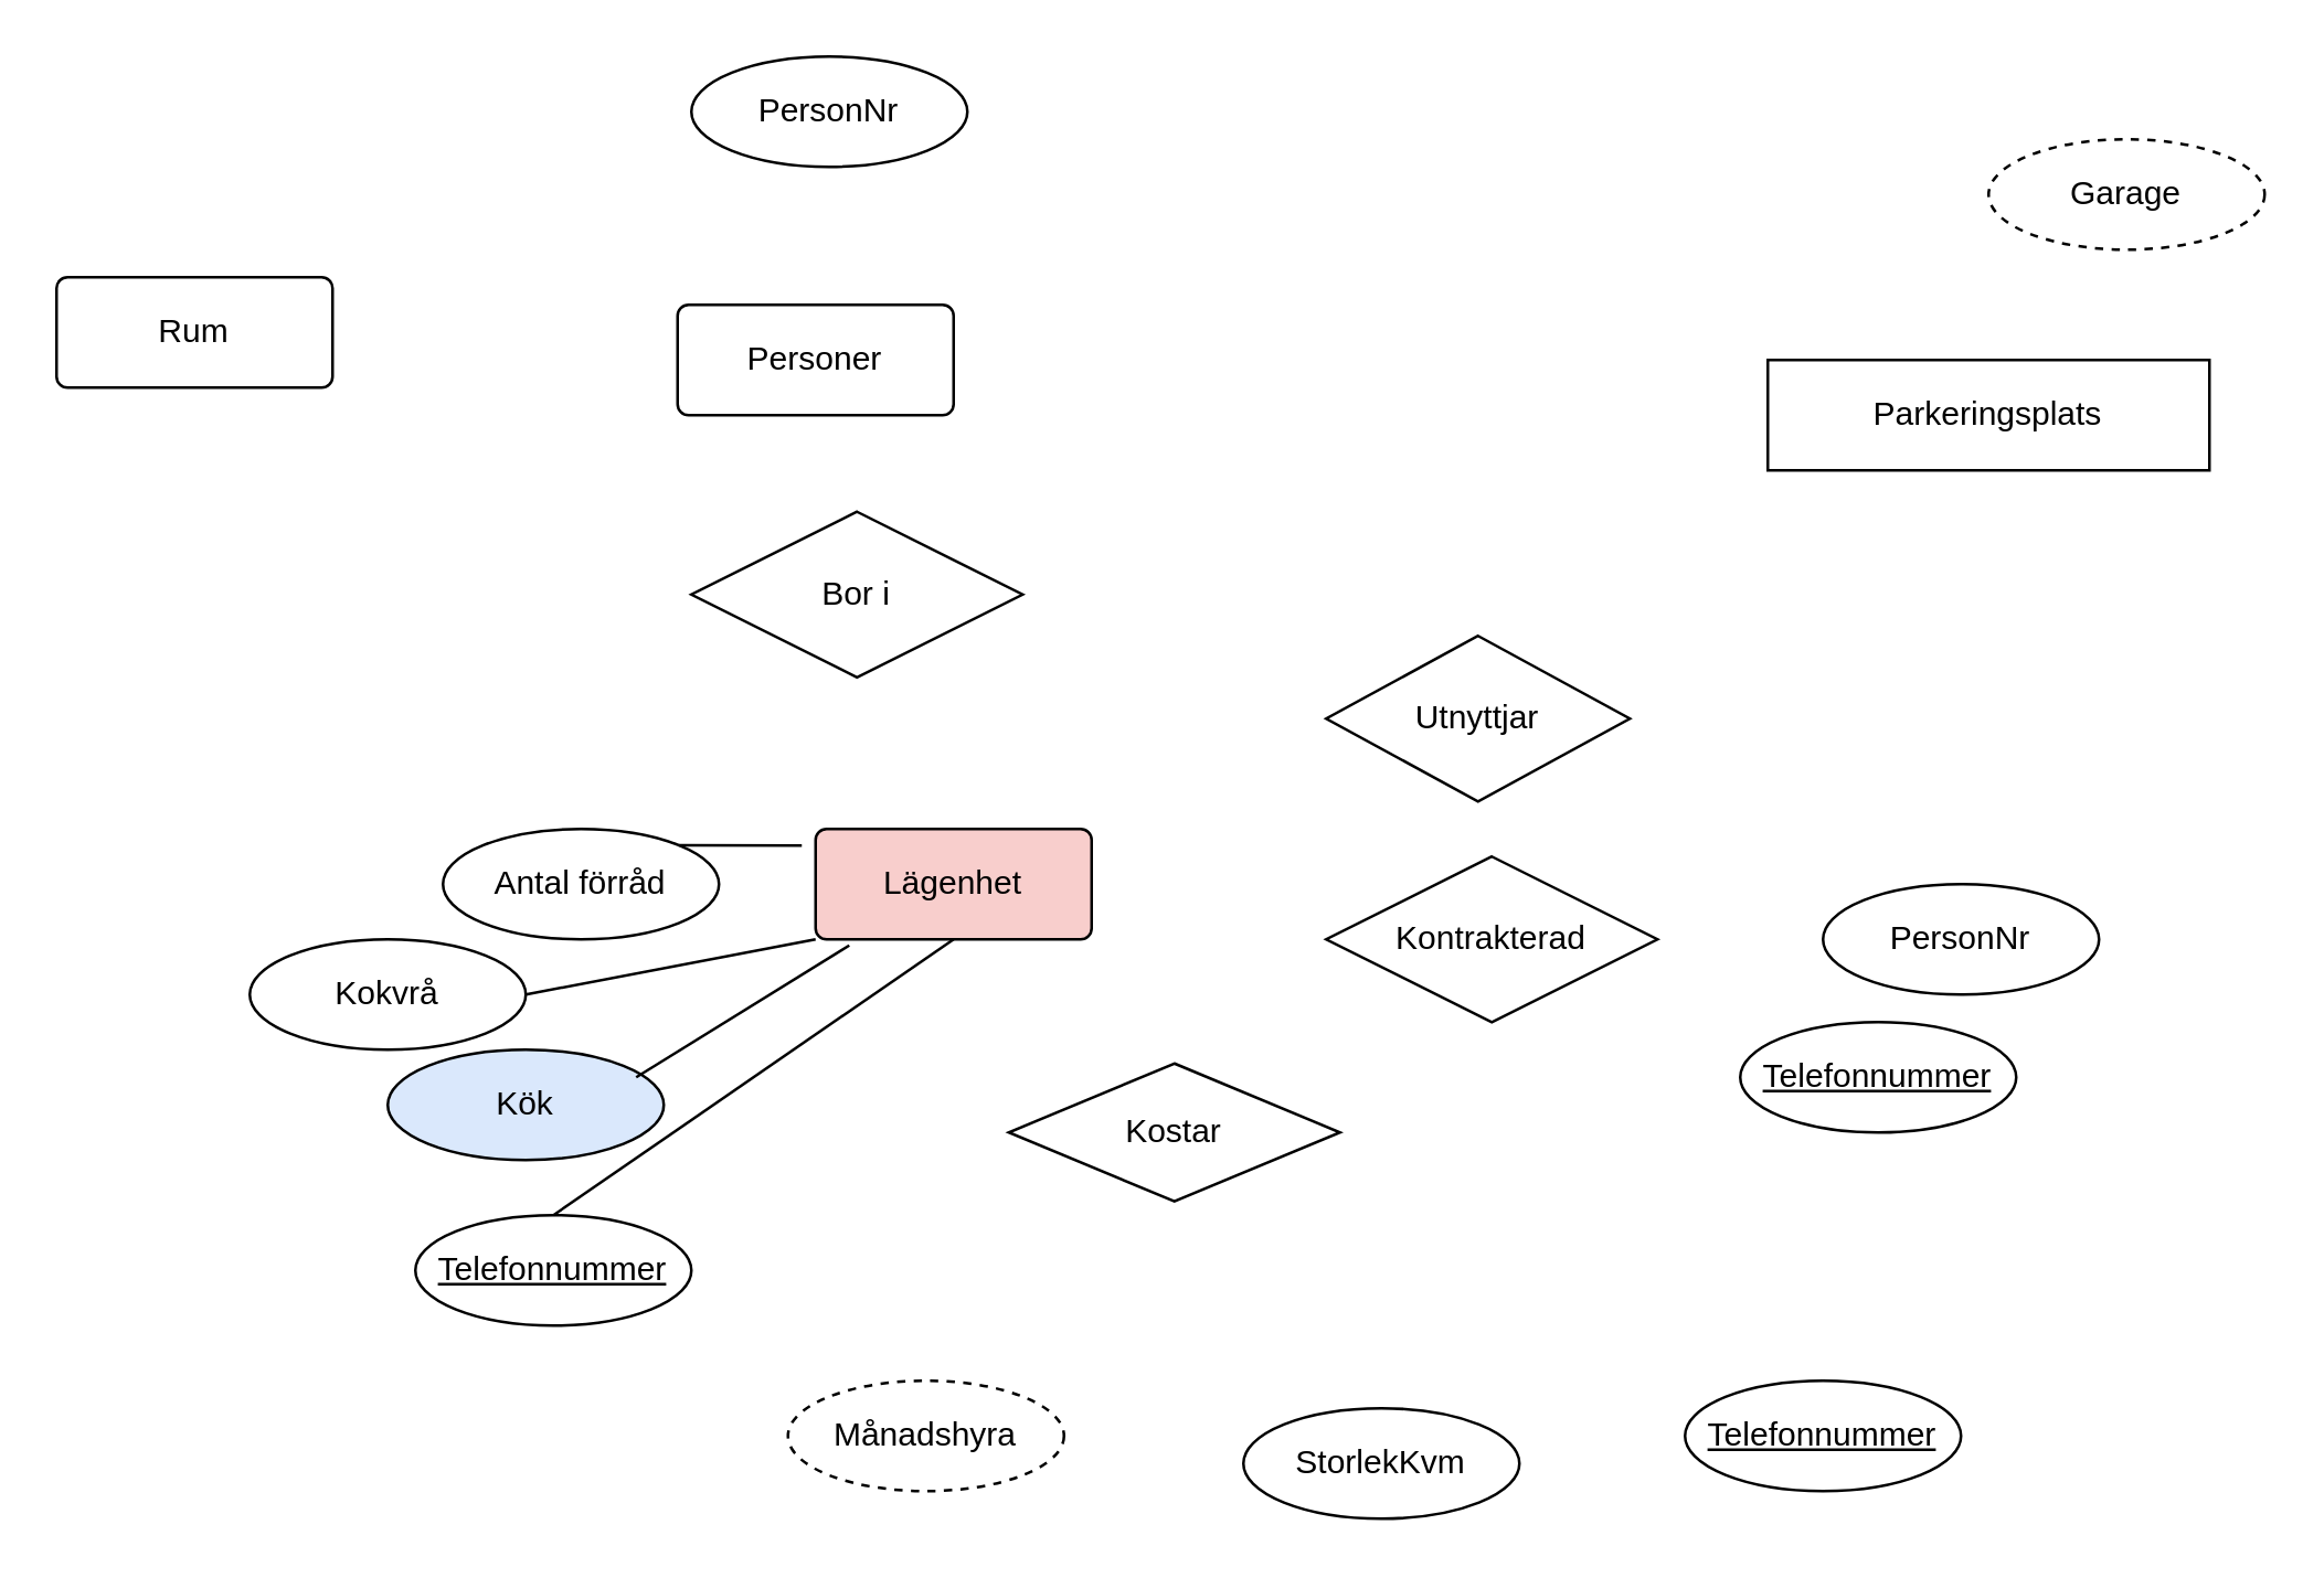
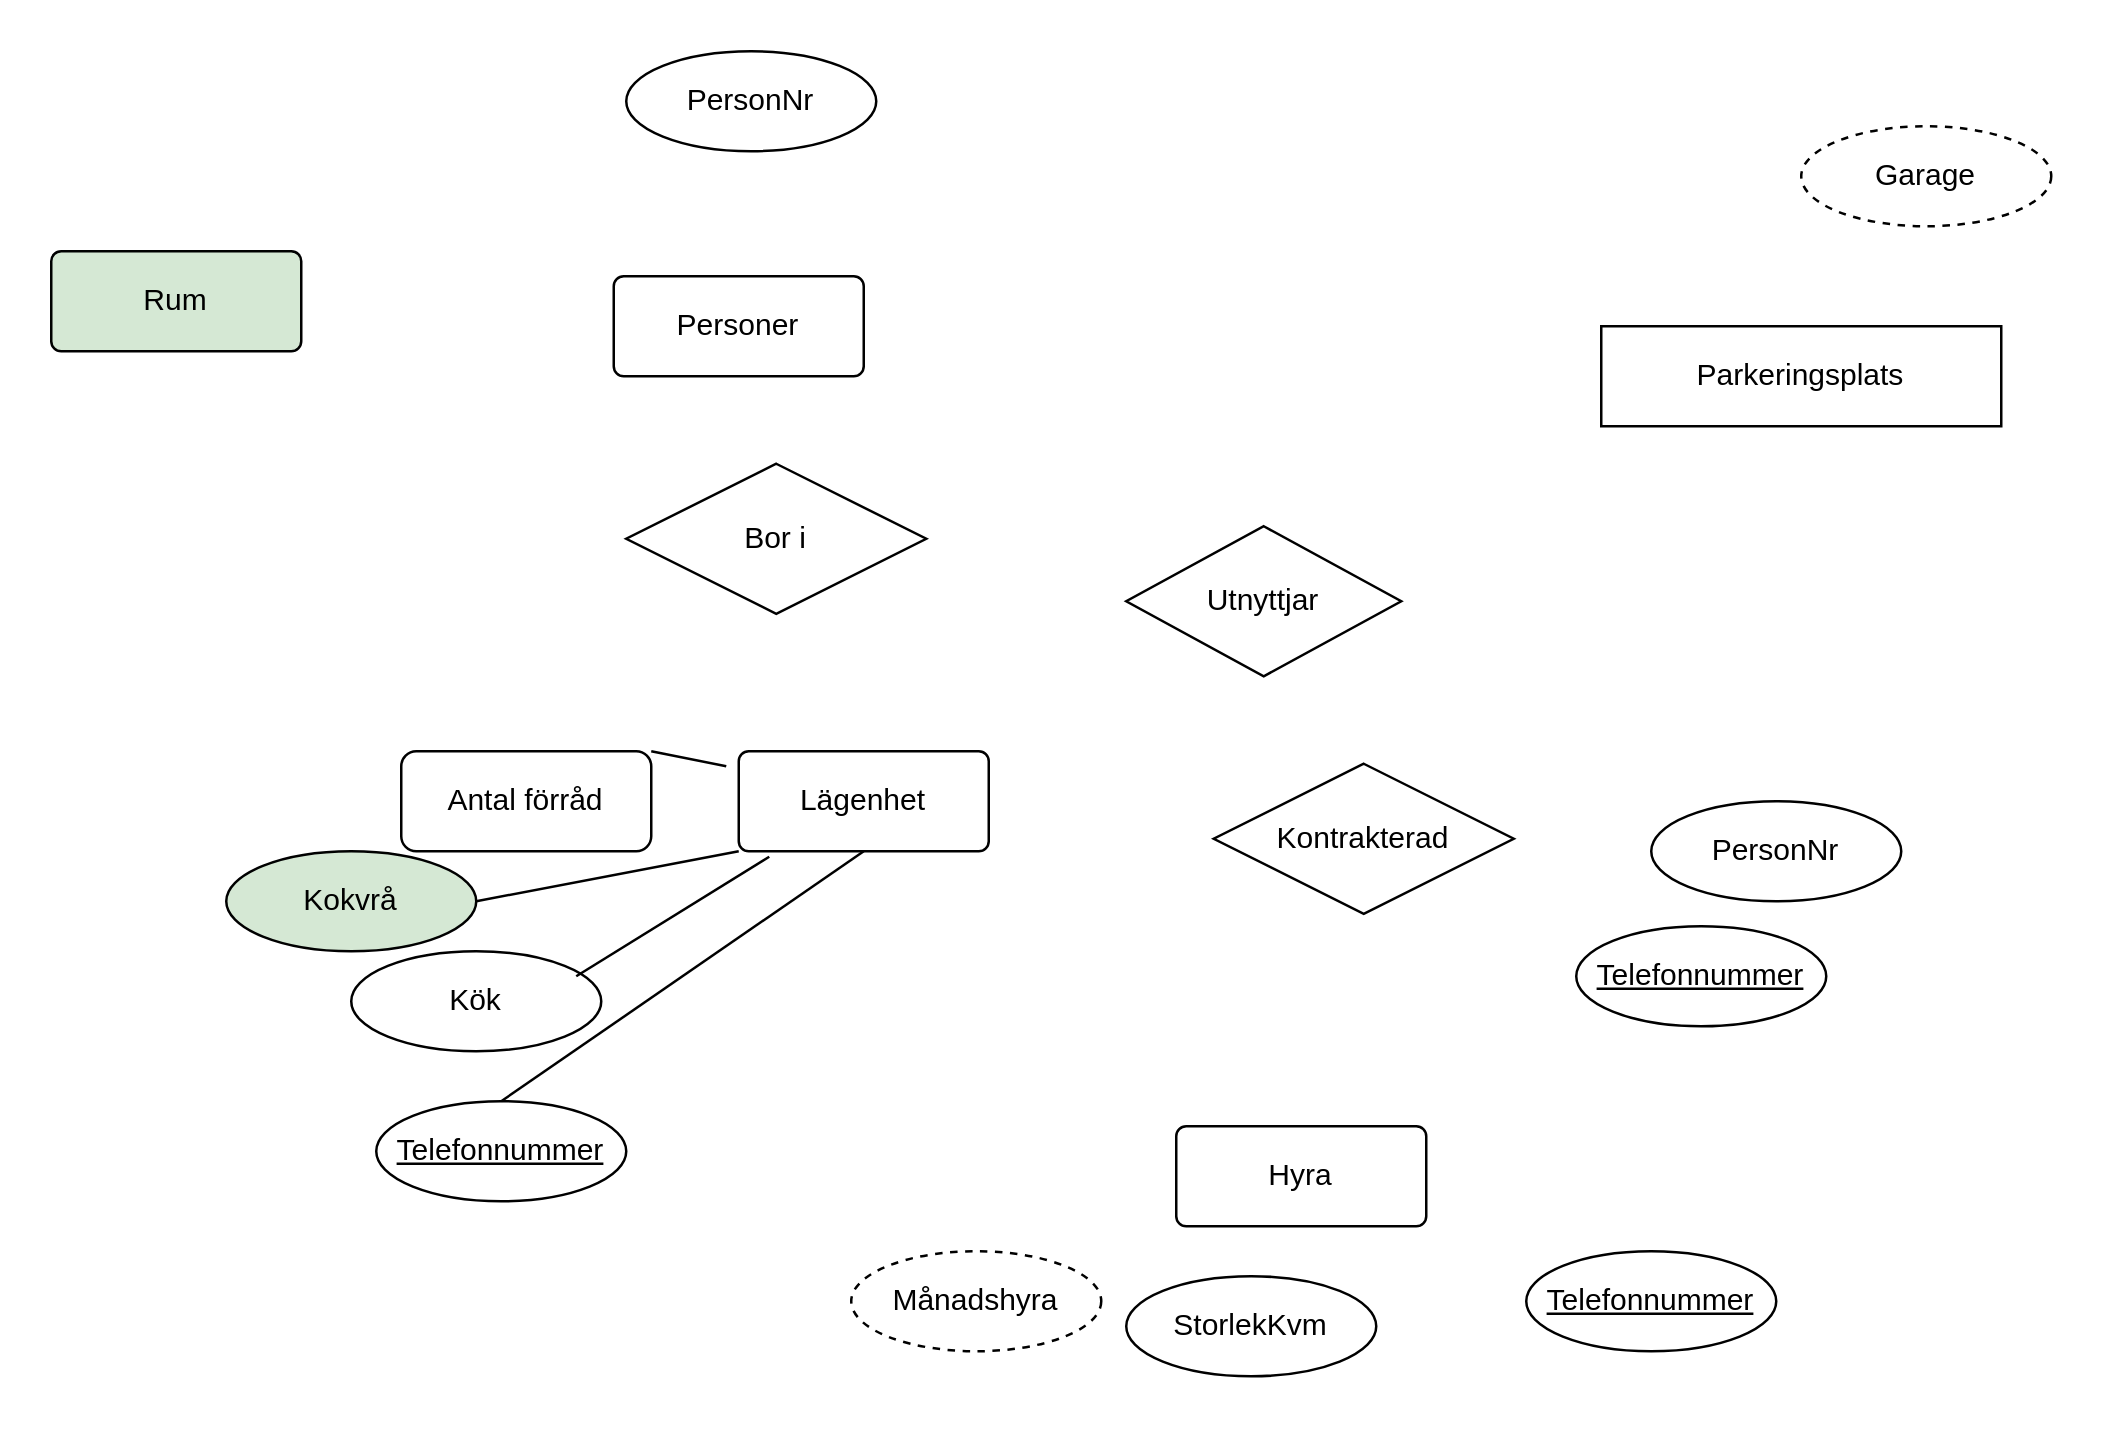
  <mxCell id="0" />
  <mxCell id="1" parent="0" />
- <mxCell id="2" value="Lägenhet" style="rounded=1;arcSize=10;whiteSpace=wrap;html=1;align=center;fillColor=#f8cecc;" vertex="1" parent="1"><mxGeometry x="295" y="300" width="100" height="40" as="geometry" /></mxCell>
+ <mxCell id="2" value="Lägenhet" style="rounded=1;arcSize=10;whiteSpace=wrap;html=1;align=center;" vertex="1" parent="1"><mxGeometry x="295" y="300" width="100" height="40" as="geometry" /></mxCell>
  <mxCell id="3" style="edgeStyle=orthogonalEdgeStyle;rounded=0;orthogonalLoop=1;jettySize=auto;html=1;exitX=0.5;exitY=0;exitDx=0;exitDy=0;" edge="1" parent="1" source="4"><mxGeometry relative="1" as="geometry"><mxPoint x="50" y="110" as="targetPoint" /></mxGeometry></mxCell>
- <mxCell id="4" value="Rum" style="rounded=1;arcSize=10;whiteSpace=wrap;html=1;align=center;" vertex="1" parent="1"><mxGeometry x="20" y="100" width="100" height="40" as="geometry" /></mxCell>
- <mxCell id="5" value="Kök" style="ellipse;whiteSpace=wrap;html=1;align=center;fillColor=#dae8fc;" vertex="1" parent="1"><mxGeometry x="140" y="380" width="100" height="40" as="geometry" /></mxCell>
- <mxCell id="6" value="Kokvrå" style="ellipse;whiteSpace=wrap;html=1;align=center;" vertex="1" parent="1"><mxGeometry x="90" y="340" width="100" height="40" as="geometry" /></mxCell>
- <mxCell id="7" value="Antal förråd" style="ellipse;whiteSpace=wrap;html=1;align=center;" vertex="1" parent="1"><mxGeometry x="160" y="300" width="100" height="40" as="geometry" /></mxCell>
+ <mxCell id="4" value="Rum" style="rounded=1;arcSize=10;whiteSpace=wrap;html=1;align=center;fillColor=#d5e8d4;" vertex="1" parent="1"><mxGeometry x="20" y="100" width="100" height="40" as="geometry" /></mxCell>
+ <mxCell id="5" value="Kök" style="ellipse;whiteSpace=wrap;html=1;align=center;" vertex="1" parent="1"><mxGeometry x="140" y="380" width="100" height="40" as="geometry" /></mxCell>
+ <mxCell id="6" value="Kokvrå" style="ellipse;whiteSpace=wrap;html=1;align=center;fillColor=#d5e8d4;" vertex="1" parent="1"><mxGeometry x="90" y="340" width="100" height="40" as="geometry" /></mxCell>
+ <mxCell id="7" value="Antal förråd" style="whiteSpace=wrap;html=1;align=center;rounded=1;" vertex="1" parent="1"><mxGeometry x="160" y="300" width="100" height="40" as="geometry" /></mxCell>
  <mxCell id="8" value="PersonNr" style="ellipse;whiteSpace=wrap;html=1;align=center;" vertex="1" parent="1"><mxGeometry x="660" y="320" width="100" height="40" as="geometry" /></mxCell>
  <mxCell id="9" value="PersonNr" style="ellipse;whiteSpace=wrap;html=1;align=center;" vertex="1" parent="1"><mxGeometry x="250" y="20" width="100" height="40" as="geometry" /></mxCell>
  <mxCell id="10" value="Parkeringsplats" style="whiteSpace=wrap;html=1;align=center;" vertex="1" parent="1"><mxGeometry x="640" y="130" width="160" height="40" as="geometry" /></mxCell>
  <mxCell id="11" value="Garage" style="ellipse;whiteSpace=wrap;html=1;align=center;dashed=1;" vertex="1" parent="1"><mxGeometry x="720" y="50" width="100" height="40" as="geometry" /></mxCell>
  <mxCell id="12" value="StorlekKvm" style="ellipse;whiteSpace=wrap;html=1;align=center;" vertex="1" parent="1"><mxGeometry x="450" y="510" width="100" height="40" as="geometry" /></mxCell>
  <mxCell id="13" value="Telefonnummer" style="ellipse;whiteSpace=wrap;html=1;align=center;fontStyle=4;" vertex="1" parent="1"><mxGeometry x="150" y="440" width="100" height="40" as="geometry" /></mxCell>
  <mxCell id="14" value="Bor i" style="shape=rhombus;perimeter=rhombusPerimeter;whiteSpace=wrap;html=1;align=center;" vertex="1" parent="1"><mxGeometry x="250" y="185" width="120" height="60" as="geometry" /></mxCell>
  <mxCell id="15" value="Personer" style="rounded=1;arcSize=10;whiteSpace=wrap;html=1;align=center;" vertex="1" parent="1"><mxGeometry x="245" y="110" width="100" height="40" as="geometry" /></mxCell>
- <mxCell id="16" value="Kontrakterad" style="shape=rhombus;perimeter=rhombusPerimeter;whiteSpace=wrap;html=1;align=center;" vertex="1" parent="1"><mxGeometry x="480" y="310" width="120" height="60" as="geometry" /></mxCell>
+ <mxCell id="16" value="Kontrakterad" style="shape=rhombus;perimeter=rhombusPerimeter;whiteSpace=wrap;html=1;align=center;" vertex="1" parent="1"><mxGeometry x="485" y="305" width="120" height="60" as="geometry" /></mxCell>
  <mxCell id="17" value="" style="endArrow=none;html=1;rounded=0;entryX=0.5;entryY=1;entryDx=0;entryDy=0;exitX=0.5;exitY=0;exitDx=0;exitDy=0;" edge="1" parent="1" source="13" target="2"><mxGeometry relative="1" as="geometry"><mxPoint x="210" y="370" as="sourcePoint" /><mxPoint x="370" y="370" as="targetPoint" /></mxGeometry></mxCell>
  <mxCell id="18" value="Telefonnummer" style="ellipse;whiteSpace=wrap;html=1;align=center;fontStyle=4;" vertex="1" parent="1"><mxGeometry x="630" y="370" width="100" height="40" as="geometry" /></mxCell>
- <mxCell id="19" value="Kostar" style="shape=rhombus;perimeter=rhombusPerimeter;whiteSpace=wrap;html=1;align=center;" vertex="1" parent="1"><mxGeometry x="365" y="385" width="120" height="50" as="geometry" /></mxCell>
+ <mxCell id="20" value="Hyra" style="rounded=1;arcSize=10;whiteSpace=wrap;html=1;align=center;" vertex="1" parent="1"><mxGeometry x="470" y="450" width="100" height="40" as="geometry" /></mxCell>
  <mxCell id="21" value="Telefonnummer" style="ellipse;whiteSpace=wrap;html=1;align=center;fontStyle=4;" vertex="1" parent="1"><mxGeometry x="610" y="500" width="100" height="40" as="geometry" /></mxCell>
- <mxCell id="22" value="Månadshyra" style="ellipse;whiteSpace=wrap;html=1;align=center;dashed=1;" vertex="1" parent="1"><mxGeometry x="285" y="500" width="100" height="40" as="geometry" /></mxCell>
- <mxCell id="23" value="Utnyttjar" style="shape=rhombus;perimeter=rhombusPerimeter;whiteSpace=wrap;html=1;align=center;" vertex="1" parent="1"><mxGeometry x="480" y="230" width="110" height="60" as="geometry" /></mxCell>
+ <mxCell id="22" value="Månadshyra" style="ellipse;whiteSpace=wrap;html=1;align=center;dashed=1;" vertex="1" parent="1"><mxGeometry x="340" y="500" width="100" height="40" as="geometry" /></mxCell>
+ <mxCell id="23" value="Utnyttjar" style="shape=rhombus;perimeter=rhombusPerimeter;whiteSpace=wrap;html=1;align=center;" vertex="1" parent="1"><mxGeometry x="450" y="210" width="110" height="60" as="geometry" /></mxCell>
  <mxCell id="24" value="" style="endArrow=none;html=1;rounded=0;entryX=0;entryY=1;entryDx=0;entryDy=0;" edge="1" parent="1" target="2"><mxGeometry relative="1" as="geometry"><mxPoint x="190" y="360" as="sourcePoint" /><mxPoint x="350" y="360" as="targetPoint" /></mxGeometry></mxCell>
  <mxCell id="25" value="" style="endArrow=none;html=1;rounded=0;exitX=1;exitY=0;exitDx=0;exitDy=0;" edge="1" parent="1" source="7"><mxGeometry relative="1" as="geometry"><mxPoint x="240" y="280" as="sourcePoint" /><mxPoint x="290" y="306" as="targetPoint" /></mxGeometry></mxCell>
  <mxCell id="26" value="" style="endArrow=none;html=1;rounded=0;entryX=0.122;entryY=1.055;entryDx=0;entryDy=0;entryPerimeter=0;" edge="1" parent="1" target="2"><mxGeometry relative="1" as="geometry"><mxPoint x="230" y="390" as="sourcePoint" /><mxPoint x="390" y="390" as="targetPoint" /></mxGeometry></mxCell>
